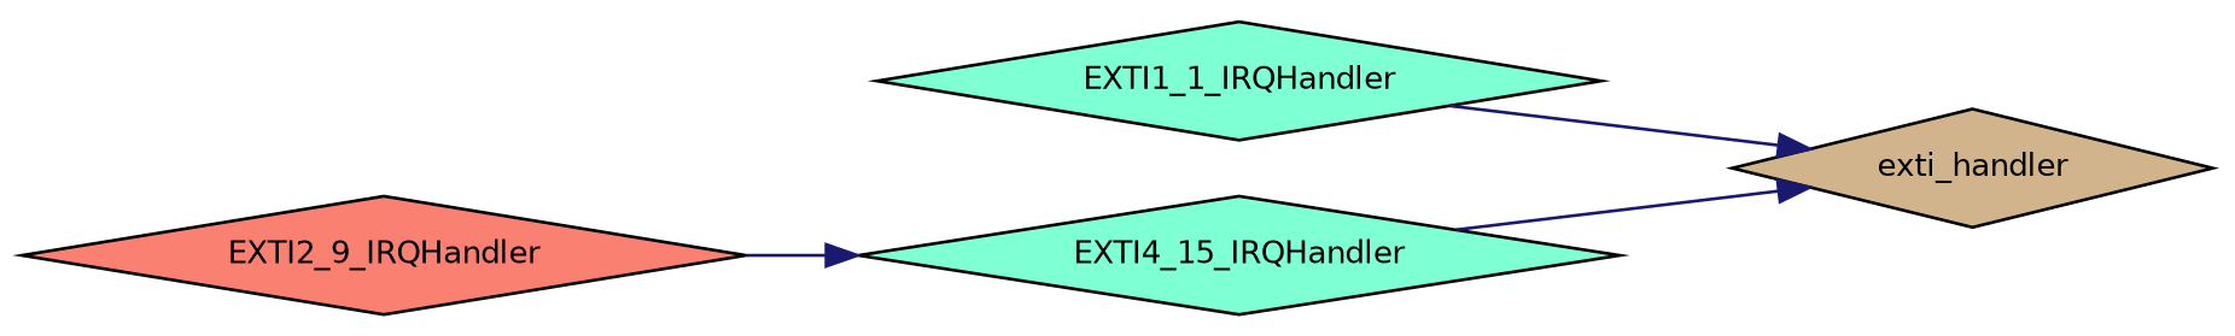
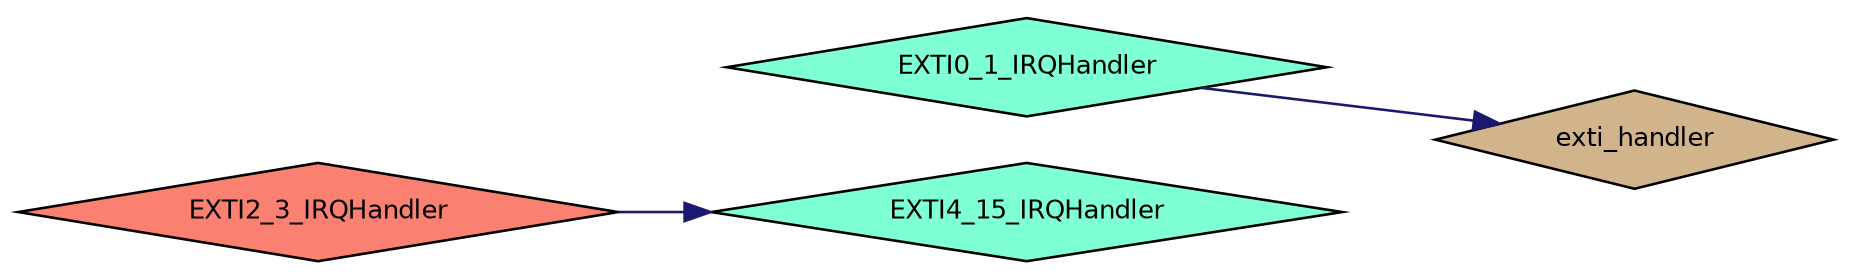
  digraph {
    fontname="DejaVu Sans"
    rankdir=RL
    node [color=black fillcolor=aquamarine fontname="DejaVu Sans" fontsize=10 shape=diamond style=filled]
    edge [color=midnightblue dir=back fontname="DejaVu Sans" fontsize=10 labelfontname=Helvetica labelfontsize=10 style=solid]
    n1 [fillcolor=tan fontcolor=black height=0.2 label=exti_handler width=0.4]
-   n2 [height=0.2 label=EXTI1_1_IRQHandler width=0.4]
+   n2 [height=0.2 label=EXTI0_1_IRQHandler width=0.4]
    n3 [height=0.2 label=EXTI4_15_IRQHandler width=0.4]
-   n4 [fillcolor=salmon height=0.2 label=EXTI2_9_IRQHandler width=0.4]
+   n4 [fillcolor=salmon height=0.2 label=EXTI2_3_IRQHandler width=0.4]
    n1 -> n2
-   n1 -> n3
    n3 -> n4
  }
